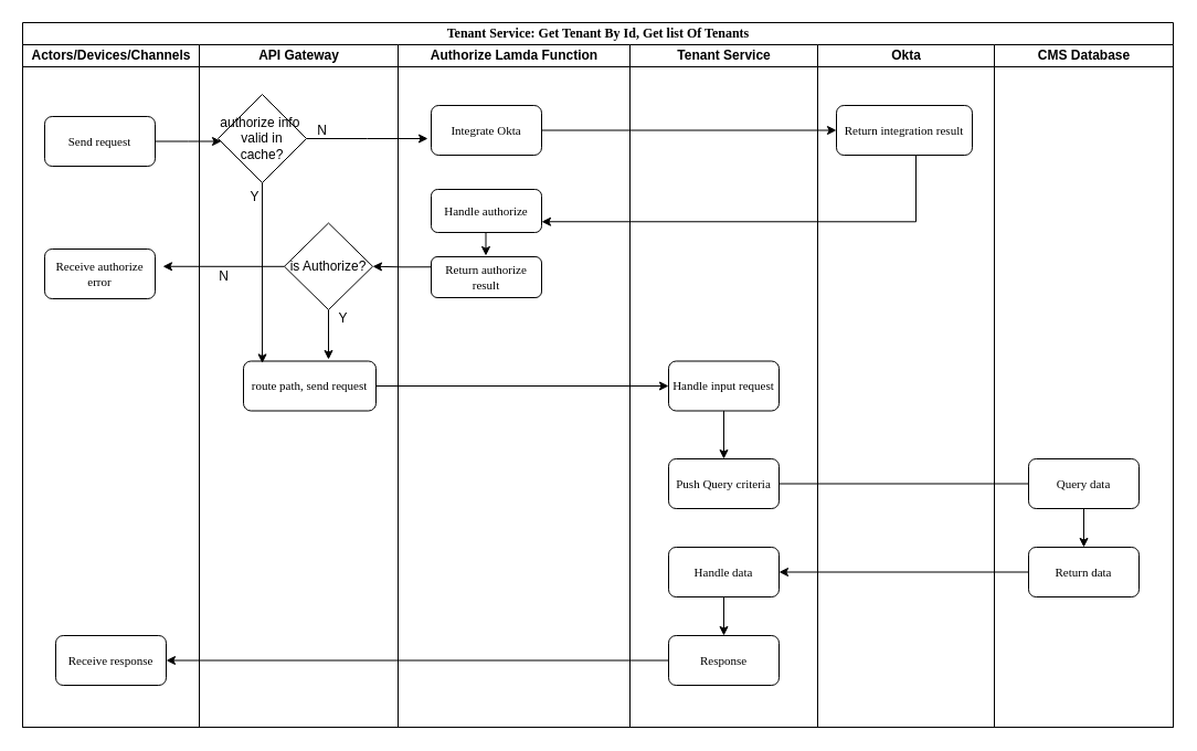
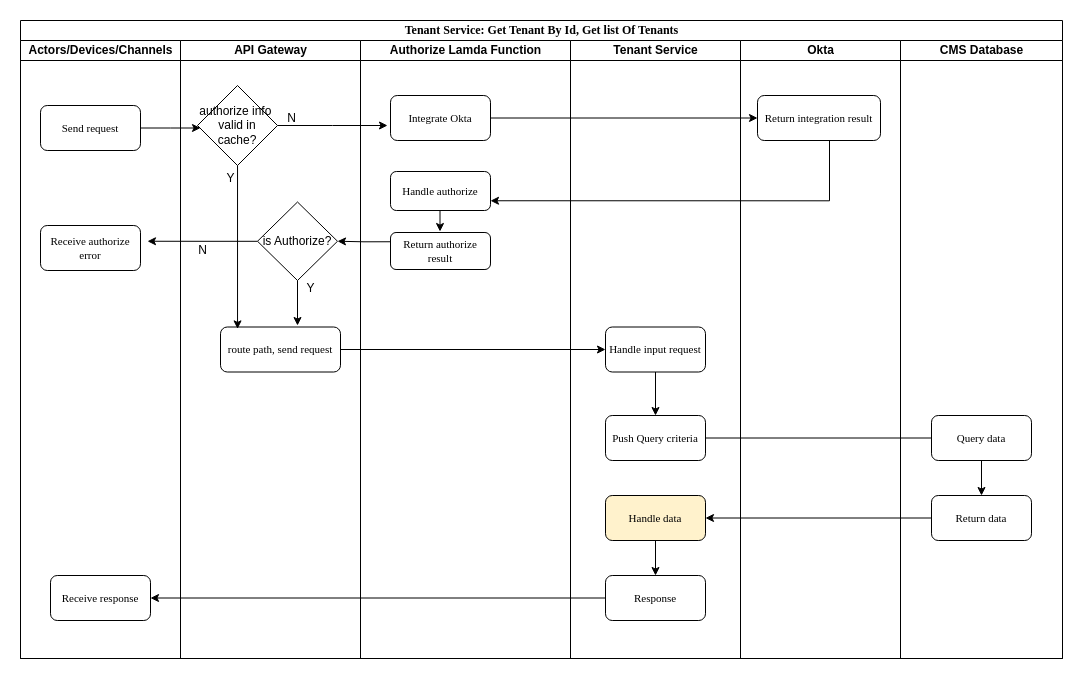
  <mxCell id="0" />
  <mxCell id="1" parent="0" />
  <mxCell id="2" value="&lt;font style=&quot;font-size: 12px;&quot;&gt;Tenant Service: Get Tenant By Id, Get list Of Tenants&lt;/font&gt;" style="swimlane;html=1;childLayout=stackLayout;startSize=20;rounded=0;shadow=0;labelBackgroundColor=none;strokeWidth=1;fontFamily=Verdana;fontSize=8;align=center;" vertex="1" parent="1"><mxGeometry x="20" y="20" width="1042" height="638" as="geometry" /></mxCell>
  <mxCell id="3" value="Actors/Devices/Channels" style="swimlane;html=1;startSize=20;" vertex="1" parent="2"><mxGeometry y="20" width="160" height="618" as="geometry" /></mxCell>
  <mxCell id="4" style="edgeStyle=orthogonalEdgeStyle;rounded=0;orthogonalLoop=1;jettySize=auto;html=1;" edge="1" parent="3" source="5"><mxGeometry relative="1" as="geometry"><mxPoint x="180" y="87.5" as="targetPoint" /></mxGeometry></mxCell>
  <mxCell id="5" value="&lt;font style=&quot;font-size: 11px;&quot;&gt;Send request&lt;/font&gt;" style="rounded=1;whiteSpace=wrap;html=1;shadow=0;labelBackgroundColor=none;strokeWidth=1;fontFamily=Verdana;fontSize=8;align=center;" vertex="1" parent="3"><mxGeometry x="20" y="65" width="100" height="45" as="geometry" /></mxCell>
  <mxCell id="6" value="&lt;span style=&quot;font-size: 11px;&quot;&gt;Receive authorize error&lt;/span&gt;" style="rounded=1;whiteSpace=wrap;html=1;shadow=0;labelBackgroundColor=none;strokeWidth=1;fontFamily=Verdana;fontSize=8;align=center;" vertex="1" parent="3"><mxGeometry x="20" y="185" width="100" height="45" as="geometry" /></mxCell>
  <mxCell id="7" value="&lt;font style=&quot;font-size: 11px;&quot;&gt;Receive response&lt;/font&gt;" style="rounded=1;whiteSpace=wrap;html=1;shadow=0;labelBackgroundColor=none;strokeWidth=1;fontFamily=Verdana;fontSize=8;align=center;" vertex="1" parent="3"><mxGeometry x="30" y="535" width="100" height="45" as="geometry" /></mxCell>
  <mxCell id="8" value="API Gateway" style="swimlane;html=1;startSize=20;" vertex="1" parent="2"><mxGeometry x="160" y="20" width="180" height="618" as="geometry" /></mxCell>
  <mxCell id="9" style="edgeStyle=orthogonalEdgeStyle;rounded=0;orthogonalLoop=1;jettySize=auto;html=1;" edge="1" parent="8" source="10"><mxGeometry relative="1" as="geometry"><mxPoint x="207" y="85" as="targetPoint" /></mxGeometry></mxCell>
  <mxCell id="10" value="authorize info&amp;nbsp; valid in cache?" style="rhombus;whiteSpace=wrap;html=1;" vertex="1" parent="8"><mxGeometry x="17" y="45" width="80" height="80" as="geometry" /></mxCell>
  <mxCell id="11" value="&lt;font style=&quot;font-size: 11px;&quot;&gt;route path, send request&lt;/font&gt;" style="rounded=1;whiteSpace=wrap;html=1;shadow=0;labelBackgroundColor=none;strokeWidth=1;fontFamily=Verdana;fontSize=8;align=center;" vertex="1" parent="8"><mxGeometry x="40" y="286.5" width="120" height="45" as="geometry" /></mxCell>
  <mxCell id="12" style="edgeStyle=orthogonalEdgeStyle;rounded=0;orthogonalLoop=1;jettySize=auto;html=1;" edge="1" parent="8" source="13"><mxGeometry relative="1" as="geometry"><mxPoint x="-33" y="200.75" as="targetPoint" /></mxGeometry></mxCell>
  <mxCell id="13" value="is Authorize?" style="rhombus;whiteSpace=wrap;html=1;" vertex="1" parent="8"><mxGeometry x="77" y="161.5" width="80" height="78.5" as="geometry" /></mxCell>
  <mxCell id="14" value="N" style="text;html=1;align=center;verticalAlign=middle;resizable=0;points=[];autosize=1;strokeColor=none;fillColor=none;" vertex="1" parent="8"><mxGeometry x="97" y="65" width="27" height="26" as="geometry" /></mxCell>
  <mxCell id="15" value="Y" style="text;html=1;align=center;verticalAlign=middle;resizable=0;points=[];autosize=1;strokeColor=none;fillColor=none;" vertex="1" parent="8"><mxGeometry x="117" y="235" width="26" height="26" as="geometry" /></mxCell>
  <mxCell id="16" style="edgeStyle=orthogonalEdgeStyle;rounded=0;orthogonalLoop=1;jettySize=auto;html=1;" edge="1" parent="8" source="13"><mxGeometry relative="1" as="geometry"><mxPoint x="117" y="285" as="targetPoint" /></mxGeometry></mxCell>
  <mxCell id="17" value="Y" style="text;html=1;align=center;verticalAlign=middle;resizable=0;points=[];autosize=1;strokeColor=none;fillColor=none;" vertex="1" parent="8"><mxGeometry x="37" y="125" width="26" height="26" as="geometry" /></mxCell>
  <mxCell id="18" style="edgeStyle=orthogonalEdgeStyle;rounded=0;orthogonalLoop=1;jettySize=auto;html=1;entryX=0.142;entryY=0.042;entryDx=0;entryDy=0;entryPerimeter=0;" edge="1" parent="8" source="10" target="11"><mxGeometry relative="1" as="geometry" /></mxCell>
  <mxCell id="19" value="N" style="text;html=1;align=center;verticalAlign=middle;resizable=0;points=[];autosize=1;strokeColor=none;fillColor=none;" vertex="1" parent="8"><mxGeometry x="7" y="195" width="30" height="30" as="geometry" /></mxCell>
  <mxCell id="20" value="Authorize Lamda Function" style="swimlane;html=1;startSize=20;" vertex="1" parent="2"><mxGeometry x="340" y="20" width="210" height="618" as="geometry" /></mxCell>
  <mxCell id="21" value="&lt;span style=&quot;font-size: 11px;&quot;&gt;Integrate Okta&lt;/span&gt;" style="rounded=1;whiteSpace=wrap;html=1;shadow=0;labelBackgroundColor=none;strokeWidth=1;fontFamily=Verdana;fontSize=8;align=center;" vertex="1" parent="20"><mxGeometry x="30" y="55" width="100" height="45" as="geometry" /></mxCell>
  <mxCell id="22" value="&lt;span style=&quot;font-size: 11px;&quot;&gt;Handle authorize&lt;/span&gt;" style="rounded=1;whiteSpace=wrap;html=1;shadow=0;labelBackgroundColor=none;strokeWidth=1;fontFamily=Verdana;fontSize=8;align=center;" vertex="1" parent="20"><mxGeometry x="30" y="131" width="100" height="39" as="geometry" /></mxCell>
  <mxCell id="23" value="&lt;span style=&quot;font-size: 11px;&quot;&gt;Return authorize result&lt;/span&gt;" style="rounded=1;whiteSpace=wrap;html=1;shadow=0;labelBackgroundColor=none;strokeWidth=1;fontFamily=Verdana;fontSize=8;align=center;" vertex="1" parent="20"><mxGeometry x="30" y="192" width="100" height="37" as="geometry" /></mxCell>
  <mxCell id="24" style="edgeStyle=orthogonalEdgeStyle;rounded=0;orthogonalLoop=1;jettySize=auto;html=1;entryX=0.5;entryY=0;entryDx=0;entryDy=0;" edge="1" parent="20"><mxGeometry relative="1" as="geometry"><mxPoint x="79.5" y="170" as="sourcePoint" /><mxPoint x="79.5" y="191" as="targetPoint" /></mxGeometry></mxCell>
  <mxCell id="25" value="Tenant Service" style="swimlane;html=1;startSize=20;" vertex="1" parent="2"><mxGeometry x="550" y="20" width="170" height="618" as="geometry" /></mxCell>
  <mxCell id="26" style="edgeStyle=orthogonalEdgeStyle;rounded=0;orthogonalLoop=1;jettySize=auto;html=1;" edge="1" parent="25" source="27" target="28"><mxGeometry relative="1" as="geometry" /></mxCell>
  <mxCell id="27" value="&lt;font style=&quot;font-size: 11px;&quot;&gt;Handle input request&lt;/font&gt;" style="rounded=1;whiteSpace=wrap;html=1;shadow=0;labelBackgroundColor=none;strokeWidth=1;fontFamily=Verdana;fontSize=8;align=center;" vertex="1" parent="25"><mxGeometry x="35" y="286.5" width="100" height="45" as="geometry" /></mxCell>
  <mxCell id="28" value="&lt;font style=&quot;font-size: 11px;&quot;&gt;Push Query criteria&lt;/font&gt;" style="rounded=1;whiteSpace=wrap;html=1;shadow=0;labelBackgroundColor=none;strokeWidth=1;fontFamily=Verdana;fontSize=8;align=center;" vertex="1" parent="25"><mxGeometry x="35" y="375" width="100" height="45" as="geometry" /></mxCell>
  <mxCell id="29" style="edgeStyle=orthogonalEdgeStyle;rounded=0;orthogonalLoop=1;jettySize=auto;html=1;entryX=0.5;entryY=0;entryDx=0;entryDy=0;" edge="1" parent="25" source="30" target="31"><mxGeometry relative="1" as="geometry" /></mxCell>
- <mxCell id="30" value="&lt;font style=&quot;font-size: 11px;&quot;&gt;Handle data&lt;/font&gt;" style="rounded=1;whiteSpace=wrap;html=1;shadow=0;labelBackgroundColor=none;strokeWidth=1;fontFamily=Verdana;fontSize=8;align=center;" vertex="1" parent="25"><mxGeometry x="35" y="455" width="100" height="45" as="geometry" /></mxCell>
+ <mxCell id="30" value="&lt;font style=&quot;font-size: 11px;&quot;&gt;Handle data&lt;/font&gt;" style="rounded=1;whiteSpace=wrap;html=1;shadow=0;labelBackgroundColor=none;strokeWidth=1;fontFamily=Verdana;fontSize=8;align=center;fillColor=#fff2cc;" vertex="1" parent="25"><mxGeometry x="35" y="455" width="100" height="45" as="geometry" /></mxCell>
  <mxCell id="31" value="&lt;font style=&quot;font-size: 11px;&quot;&gt;Response&lt;/font&gt;" style="rounded=1;whiteSpace=wrap;html=1;shadow=0;labelBackgroundColor=none;strokeWidth=1;fontFamily=Verdana;fontSize=8;align=center;" vertex="1" parent="25"><mxGeometry x="35" y="535" width="100" height="45" as="geometry" /></mxCell>
  <mxCell id="32" value="Okta" style="swimlane;html=1;startSize=20;" vertex="1" parent="2"><mxGeometry x="720" y="20" width="160" height="618" as="geometry" /></mxCell>
  <mxCell id="33" value="&lt;span style=&quot;font-size: 11px;&quot;&gt;Return integration result&lt;/span&gt;" style="rounded=1;whiteSpace=wrap;html=1;shadow=0;labelBackgroundColor=none;strokeWidth=1;fontFamily=Verdana;fontSize=8;align=center;" vertex="1" parent="32"><mxGeometry x="17" y="55" width="123" height="45" as="geometry" /></mxCell>
  <mxCell id="34" style="edgeStyle=orthogonalEdgeStyle;rounded=0;orthogonalLoop=1;jettySize=auto;html=1;entryX=1;entryY=0.5;entryDx=0;entryDy=0;exitX=0;exitY=0.25;exitDx=0;exitDy=0;" edge="1" parent="2" source="23" target="13"><mxGeometry relative="1" as="geometry" /></mxCell>
  <mxCell id="35" style="edgeStyle=orthogonalEdgeStyle;rounded=0;orthogonalLoop=1;jettySize=auto;html=1;entryX=0;entryY=0.5;entryDx=0;entryDy=0;" edge="1" parent="2" source="11" target="27"><mxGeometry relative="1" as="geometry"><mxPoint x="560" y="302.5" as="targetPoint" /></mxGeometry></mxCell>
  <mxCell id="36" value="CMS Database" style="swimlane;html=1;startSize=20;" vertex="1" parent="2"><mxGeometry x="880" y="20" width="162" height="618" as="geometry" /></mxCell>
  <mxCell id="37" style="edgeStyle=orthogonalEdgeStyle;rounded=0;orthogonalLoop=1;jettySize=auto;html=1;" edge="1" parent="36" source="38" target="39"><mxGeometry relative="1" as="geometry" /></mxCell>
  <mxCell id="38" value="&lt;font style=&quot;font-size: 11px;&quot;&gt;Query data&lt;/font&gt;" style="rounded=1;whiteSpace=wrap;html=1;shadow=0;labelBackgroundColor=none;strokeWidth=1;fontFamily=Verdana;fontSize=8;align=center;" vertex="1" parent="36"><mxGeometry x="31" y="375" width="100" height="45" as="geometry" /></mxCell>
  <mxCell id="39" value="&lt;font style=&quot;font-size: 11px;&quot;&gt;Return data&lt;/font&gt;" style="rounded=1;whiteSpace=wrap;html=1;shadow=0;labelBackgroundColor=none;strokeWidth=1;fontFamily=Verdana;fontSize=8;align=center;" vertex="1" parent="36"><mxGeometry x="31" y="455" width="100" height="45" as="geometry" /></mxCell>
  <mxCell id="40" style="edgeStyle=orthogonalEdgeStyle;rounded=0;orthogonalLoop=1;jettySize=auto;html=1;" edge="1" parent="2" source="21" target="33"><mxGeometry relative="1" as="geometry" /></mxCell>
  <mxCell id="41" style="edgeStyle=orthogonalEdgeStyle;rounded=0;orthogonalLoop=1;jettySize=auto;html=1;entryX=1;entryY=0.75;entryDx=0;entryDy=0;" edge="1" parent="2" source="33" target="22"><mxGeometry relative="1" as="geometry"><Array as="points"><mxPoint x="809" y="180" /></Array></mxGeometry></mxCell>
  <mxCell id="42" style="edgeStyle=orthogonalEdgeStyle;rounded=0;orthogonalLoop=1;jettySize=auto;html=1;endArrow=none;" edge="1" parent="2" source="28" target="38"><mxGeometry relative="1" as="geometry" /></mxCell>
  <mxCell id="43" style="edgeStyle=orthogonalEdgeStyle;rounded=0;orthogonalLoop=1;jettySize=auto;html=1;entryX=1;entryY=0.5;entryDx=0;entryDy=0;" edge="1" parent="2" source="39" target="30"><mxGeometry relative="1" as="geometry" /></mxCell>
  <mxCell id="44" style="edgeStyle=orthogonalEdgeStyle;rounded=0;orthogonalLoop=1;jettySize=auto;html=1;entryX=1;entryY=0.5;entryDx=0;entryDy=0;" edge="1" parent="2" source="31" target="7"><mxGeometry relative="1" as="geometry" /></mxCell>
